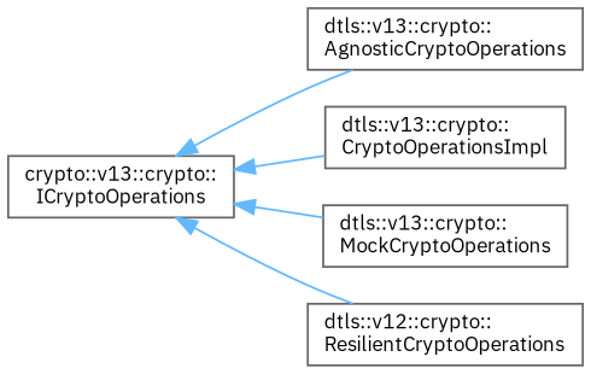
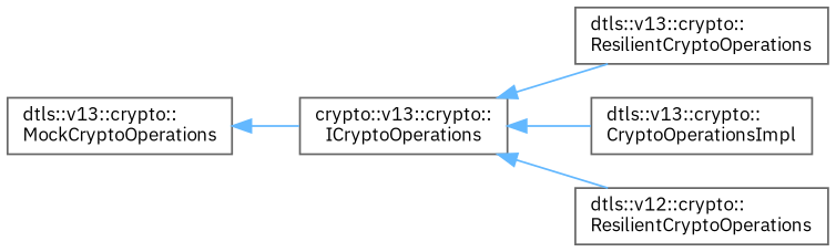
  digraph {
    fontname="IBM Plex Sans"
    rankdir=LR
    node [color=grey40 fillcolor=white fontname="IBM Plex Sans" fontsize=10 shape=box style=filled]
    edge [color=steelblue1 dir=back fontname="IBM Plex Sans" fontsize=10 labelfontname=Helvetica labelfontsize=10 style=solid]
    n1 [height=0.2 label="crypto::v13::crypto::\lICryptoOperations" width=0.4]
-   n2 [height=0.2 label="dtls::v13::crypto::\lAgnosticCryptoOperations" width=0.4]
+   n2 [height=0.2 label="dtls::v13::crypto::\lResilientCryptoOperations" width=0.4]
    n3 [height=0.2 label="dtls::v13::crypto::\lCryptoOperationsImpl" width=0.4]
    n4 [height=0.2 label="dtls::v13::crypto::\lMockCryptoOperations" width=0.4]
    n5 [height=0.2 label="dtls::v12::crypto::\lResilientCryptoOperations" width=0.4]
    n1 -> n2
    n1 -> n3
-   n1 -> n4
+   n4 -> n1
    n1 -> n5
  }
